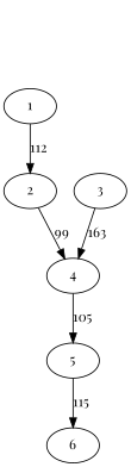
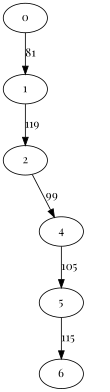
  digraph {
    fontname="Playfair Display"
    node [fontname="Playfair Display"]
    edge [fontname="Playfair Display"]
+   0
    1
    2
-   3
    4
    5
    6
-   1 -> 2 [label=112]
+   0 -> 1 [label=81]
+   1 -> 2 [label=119]
    2 -> 4 [label=99]
-   3 -> 4 [label=163]
    4 -> 5 [label=105]
    5 -> 6 [label=115]
  }
